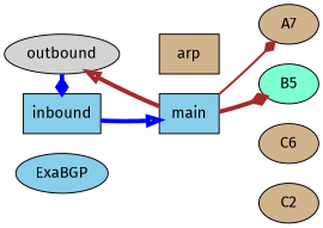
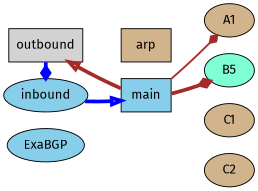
  digraph {
    fontname="Fira Sans"
    rankdir=LR
    node [fillcolor=tan fontname="Fira Sans" style=filled]
    edge [fontname="Fira Sans" style=invis]
-   outbound [fillcolor=lightgrey shape=ellipse]
-   inbound [fillcolor=skyblue shape=box]
+   outbound [fillcolor=lightgrey shape=box]
+   inbound [fillcolor=skyblue shape=ellipse]
    ExaBGP [fillcolor=skyblue]
-   A1 [label=A7]
+   A1
    n5 [fillcolor=aquamarine label=B5]
-   C1 [label=C6]
+   C1
    C2
    main [fillcolor=skyblue shape=box]
    arp [shape=box]
    subgraph sub_1 {
      rank=min
      outbound
      inbound
      ExaBGP
    }
    subgraph sub_2 {
      rank=same
      A1
      n5
      C1
      C2
    }
    subgraph sub_3 {
      rank=same
      main
      arp
    }
    outbound -> inbound
    outbound -> inbound [arrowhead=diamond color=blue penwidth=4.0 style=""]
    outbound -> inbound
    inbound -> main
    inbound -> main [arrowhead=onormal color=blue penwidth=4.0 style=""]
    inbound -> main
    inbound -> main
    ExaBGP -> main
    A1 -> main
    n5 -> main
    C1 -> main
    C2 -> main
    main -> outbound [arrowhead=onormal color=brown penwidth=4.0 style=""]
    main -> outbound
    main -> ExaBGP
    main -> ExaBGP
    main -> A1
    main -> A1
    main -> A1
    main -> A1 [arrowhead=diamond color=brown penwidth=2.0 style=""]
    main -> n5
    main -> n5
    main -> n5
    main -> n5 [arrowhead=diamond color=brown penwidth=4.0 style=""]
    main -> C1
    main -> C1
    main -> C1
    main -> C1
    main -> C2
    main -> C2
    main -> C2
    main -> C2
    main -> arp
    arp -> main
  }
